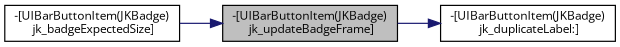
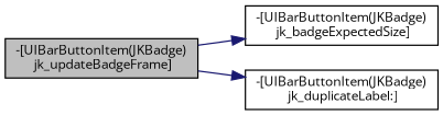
  digraph {
    fontname="Open Sans"
    rankdir=LR
    node [color=black fillcolor=white fontname="Open Sans" fontsize=10 shape=record style=filled]
    edge [color=midnightblue fontname="Open Sans" fontsize=10 labelfontname=Helvetica labelfontsize=10 style=solid]
    n1 [fillcolor=grey75 fontcolor=black height=0.2 label="-[UIBarButtonItem(JKBadge)\l jk_updateBadgeFrame]" width=0.4]
    n2 [height=0.2 label="-[UIBarButtonItem(JKBadge)\l jk_badgeExpectedSize]" width=0.4]
    n3 [height=0.2 label="-[UIBarButtonItem(JKBadge)\l jk_duplicateLabel:]" width=0.4]
-   n2 -> n1
+   n1 -> n2
    n1 -> n3
  }
